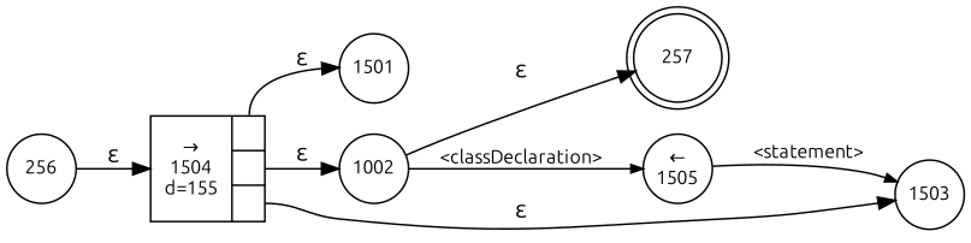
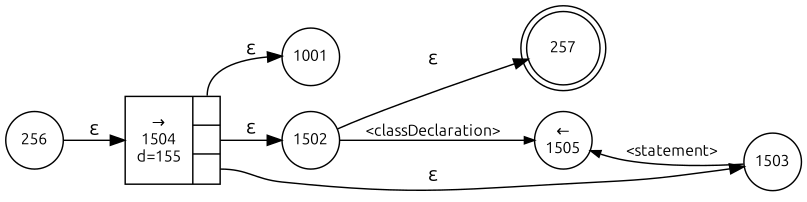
  digraph {
    fontname=Ubuntu
    rankdir=LR
    node [fixedsize=true fontname=Ubuntu fontsize=11 shape=circle peripheries=1]
    edge [fontname=Ubuntu]
    n1 [label=257 shape=doublecircle width=.6 peripheries=""]
    n2 [label=256 width=.55]
    n3 [fixedsize=false label="{&rarr;\n1504\nd=155|{<p0>|<p1>|<p2>}}" shape=record]
-   n4 [label=1501 width=.55]
-   n5 [label=1002 width=.55]
+   n4 [label=1001 width=.55]
+   n5 [label=1502 width=.55]
    n6 [label=1503 width=.55]
    n7 [label="&larr;\n1505" width=.55]
    n2 -> n3 [label="&epsilon;"]
    n3 -> n4 [label="&epsilon;" tailport=p0]
    n3 -> n5 [label="&epsilon;" tailport=p1]
    n3 -> n6 [label="&epsilon;" tailport=p2]
    n5 -> n1 [label="&epsilon;"]
    n5 -> n7 [arrowhead=normal arrowsize=.7 fontsize=11 label="<classDeclaration>"]
-   n7 -> n6 [arrowhead=normal arrowsize=.7 fontsize=11 label="<statement>"]
+   n6 -> n7 [arrowhead=normal arrowsize=.7 fontsize=11 label="<statement>"]
  }
